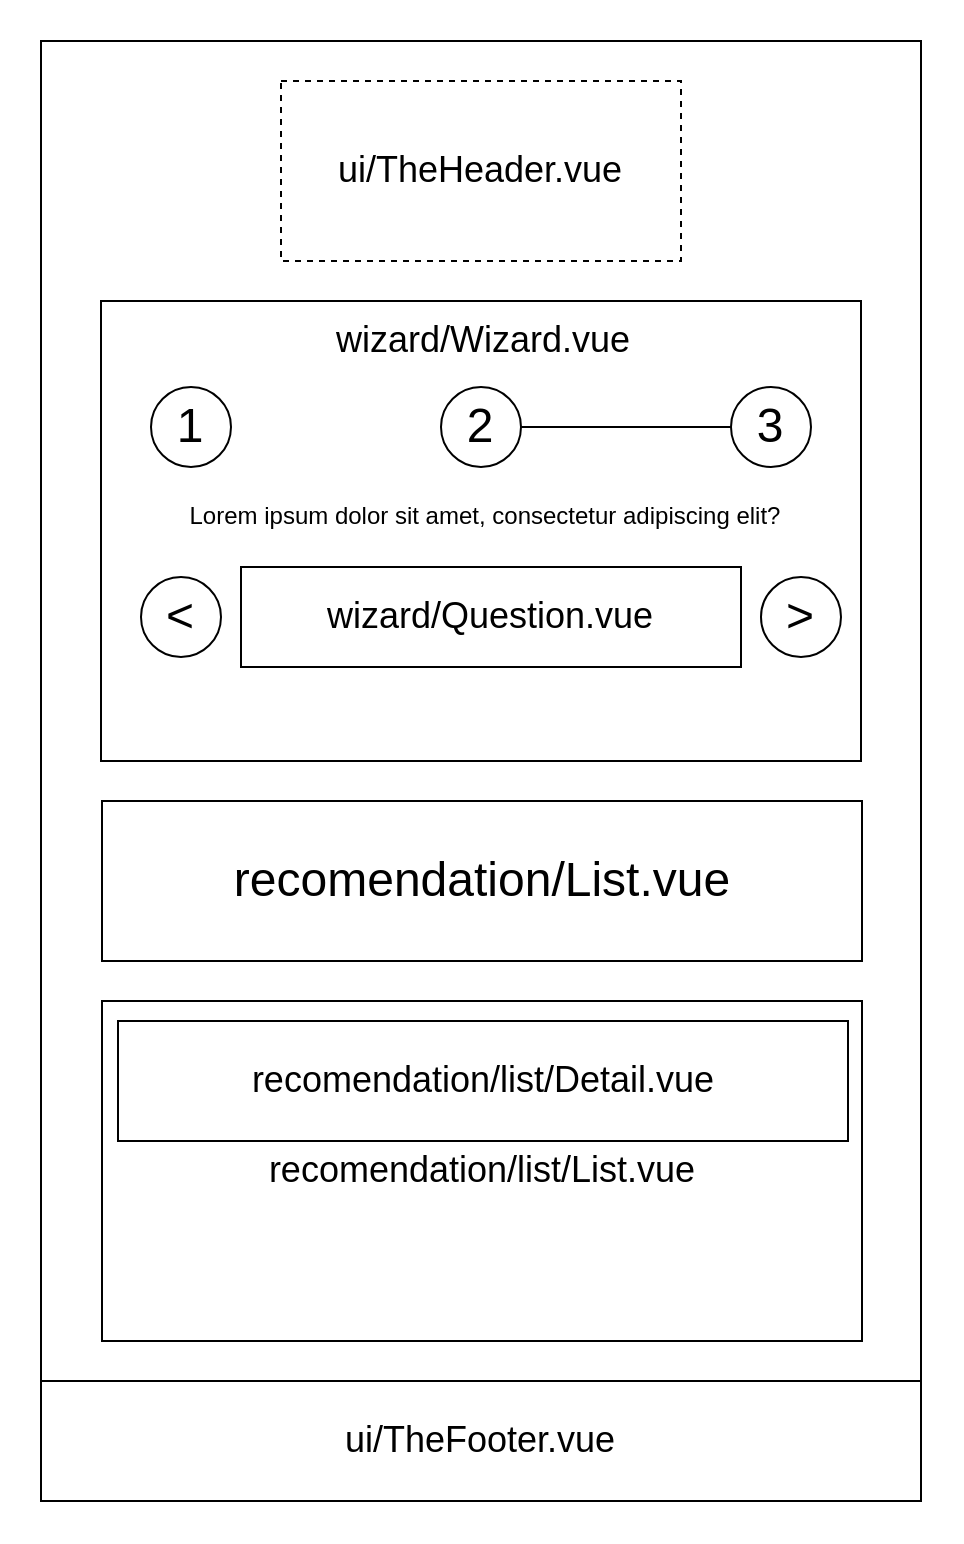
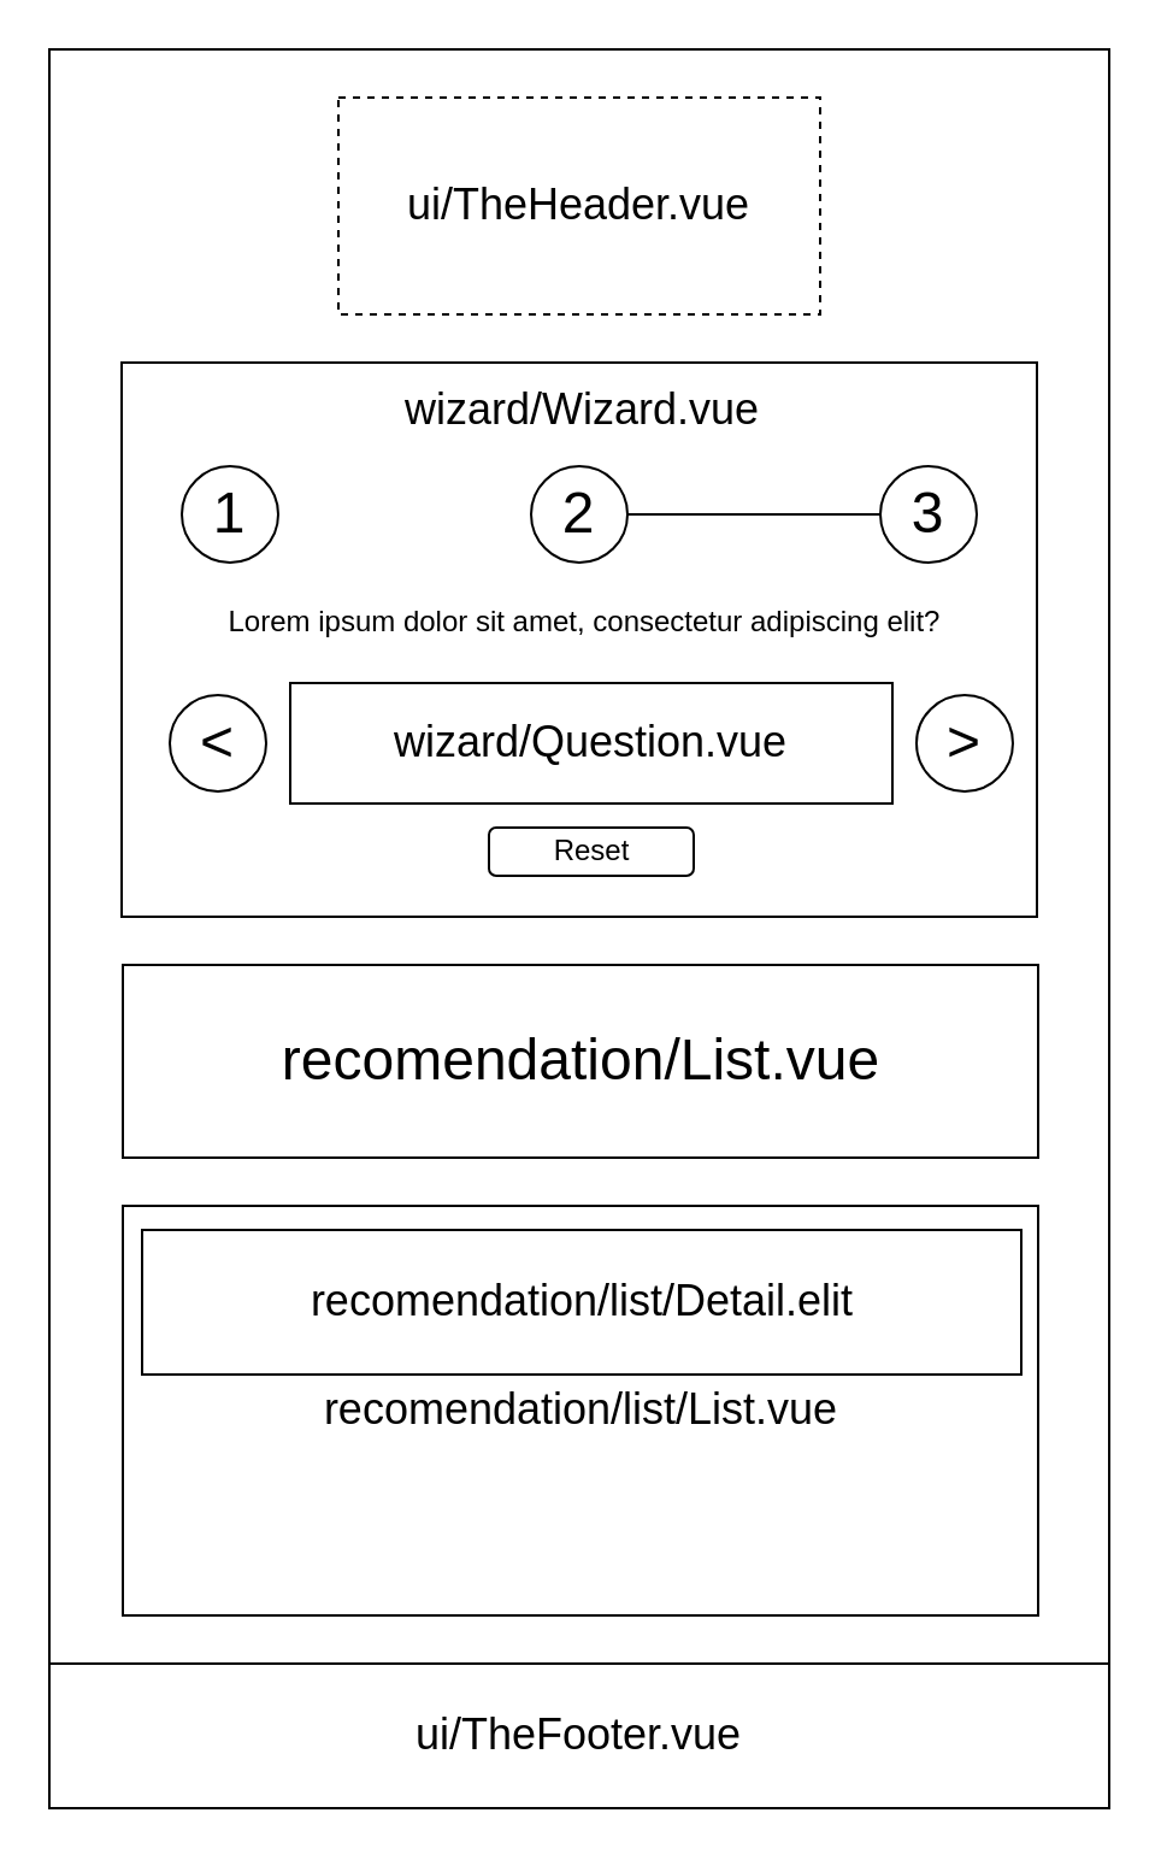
  <mxCell id="0" />
  <mxCell id="1" parent="0" />
  <mxCell id="2" value="" style="rounded=0;whiteSpace=wrap;html=1;" vertex="1" parent="1"><mxGeometry x="20" y="20" width="440" height="730" as="geometry" /></mxCell>
  <mxCell id="3" value="&lt;font style=&quot;font-size: 18px&quot;&gt;ui/TheHeader.vue&lt;/font&gt;" style="rounded=0;whiteSpace=wrap;html=1;dashed=1;" vertex="1" parent="1"><mxGeometry x="140" y="40" width="200" height="90" as="geometry" /></mxCell>
  <mxCell id="4" value="" style="rounded=0;whiteSpace=wrap;html=1;" vertex="1" parent="1"><mxGeometry x="50" y="150" width="380" height="230" as="geometry" /></mxCell>
  <mxCell id="5" value="&lt;font style=&quot;font-size: 18px&quot;&gt;wizard/Question.vue&lt;/font&gt;" style="rounded=0;whiteSpace=wrap;html=1;" vertex="1" parent="1"><mxGeometry x="120" y="283" width="250" height="50" as="geometry" /></mxCell>
  <mxCell id="6" value="&lt;font style=&quot;font-size: 24px&quot;&gt;1&lt;/font&gt;" style="ellipse;whiteSpace=wrap;html=1;" vertex="1" parent="1"><mxGeometry x="75" y="193" width="40" height="40" as="geometry" /></mxCell>
  <mxCell id="7" value="&lt;font style=&quot;font-size: 24px&quot;&gt;2&lt;/font&gt;" style="ellipse;whiteSpace=wrap;html=1;" vertex="1" parent="1"><mxGeometry x="220" y="193" width="40" height="40" as="geometry" /></mxCell>
  <mxCell id="8" value="&lt;font style=&quot;font-size: 24px&quot;&gt;3&lt;/font&gt;" style="ellipse;whiteSpace=wrap;html=1;" vertex="1" parent="1"><mxGeometry x="365" y="193" width="40" height="40" as="geometry" /></mxCell>
  <mxCell id="9" value="" style="endArrow=none;html=1;entryX=1;entryY=0.5;entryDx=0;entryDy=0;exitX=0;exitY=0.5;exitDx=0;exitDy=0;" edge="1" parent="1" source="8" target="7"><mxGeometry width="50" height="50" relative="1" as="geometry"><mxPoint x="365" y="212" as="sourcePoint" /><mxPoint x="260" y="212" as="targetPoint" /></mxGeometry></mxCell>
  <mxCell id="10" value="&lt;span&gt;Lorem ipsum dolor sit amet, consectetur adipiscing elit?&lt;br&gt;&lt;/span&gt;" style="text;html=1;strokeColor=none;fillColor=none;align=center;verticalAlign=middle;whiteSpace=wrap;rounded=0;" vertex="1" parent="1"><mxGeometry x="75" y="248" width="335" height="20" as="geometry" /></mxCell>
  <mxCell id="11" value="&lt;font style=&quot;font-size: 24px&quot;&gt;&amp;lt;&lt;/font&gt;" style="ellipse;whiteSpace=wrap;html=1;aspect=fixed;" vertex="1" parent="1"><mxGeometry x="70" y="288" width="40" height="40" as="geometry" /></mxCell>
  <mxCell id="12" value="&lt;font style=&quot;font-size: 24px&quot;&gt;&amp;gt;&lt;/font&gt;" style="ellipse;whiteSpace=wrap;html=1;aspect=fixed;" vertex="1" parent="1"><mxGeometry x="380" y="288" width="40" height="40" as="geometry" /></mxCell>
+ <mxCell id="13" value="Reset" style="rounded=1;whiteSpace=wrap;html=1;" vertex="1" parent="1"><mxGeometry x="202.5" y="343" width="85" height="20" as="geometry" /></mxCell>
  <mxCell id="14" value="&lt;font style=&quot;font-size: 24px&quot;&gt;recomendation/List.vue&lt;br&gt;&lt;/font&gt;" style="rounded=0;whiteSpace=wrap;html=1;" vertex="1" parent="1"><mxGeometry x="50.5" y="400" width="380" height="80" as="geometry" /></mxCell>
  <mxCell id="15" value="&lt;font style=&quot;font-size: 18px&quot;&gt;recomendation/list/List.vue&lt;/font&gt;" style="rounded=0;whiteSpace=wrap;html=1;" vertex="1" parent="1"><mxGeometry x="50.5" y="500" width="380" height="170" as="geometry" /></mxCell>
- <mxCell id="16" value="&lt;font style=&quot;font-size: 18px&quot;&gt;recomendation/list/Detail.vue&lt;/font&gt;&lt;br&gt;" style="rounded=0;whiteSpace=wrap;html=1;" vertex="1" parent="1"><mxGeometry x="58.5" y="510" width="365" height="60" as="geometry" /></mxCell>
+ <mxCell id="16" value="&lt;font style=&quot;font-size: 18px&quot;&gt;recomendation/list/Detail.elit&lt;/font&gt;&lt;br&gt;" style="rounded=0;whiteSpace=wrap;html=1;" vertex="1" parent="1"><mxGeometry x="58.5" y="510" width="365" height="60" as="geometry" /></mxCell>
  <mxCell id="17" value="ui/TheFooter.vue&lt;br style=&quot;font-size: 18px;&quot;&gt;" style="rounded=0;whiteSpace=wrap;html=1;fontSize=18;" vertex="1" parent="1"><mxGeometry x="20" y="690" width="440" height="60" as="geometry" /></mxCell>
  <mxCell id="18" value="&lt;span&gt;&lt;font style=&quot;font-size: 18px&quot;&gt;wizard/Wizard.vue&lt;/font&gt;&lt;br&gt;&lt;/span&gt;" style="text;html=1;strokeColor=none;fillColor=none;align=center;verticalAlign=middle;whiteSpace=wrap;rounded=0;" vertex="1" parent="1"><mxGeometry x="73.5" y="160" width="335" height="20" as="geometry" /></mxCell>
